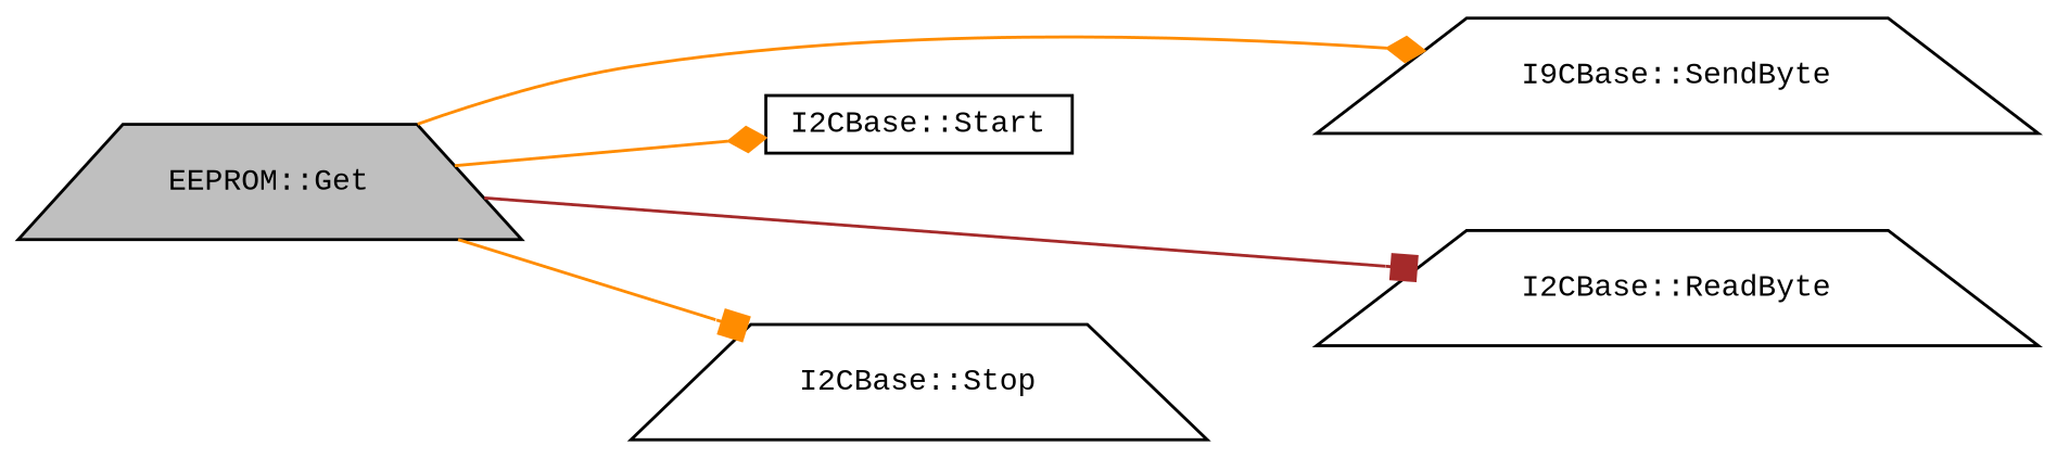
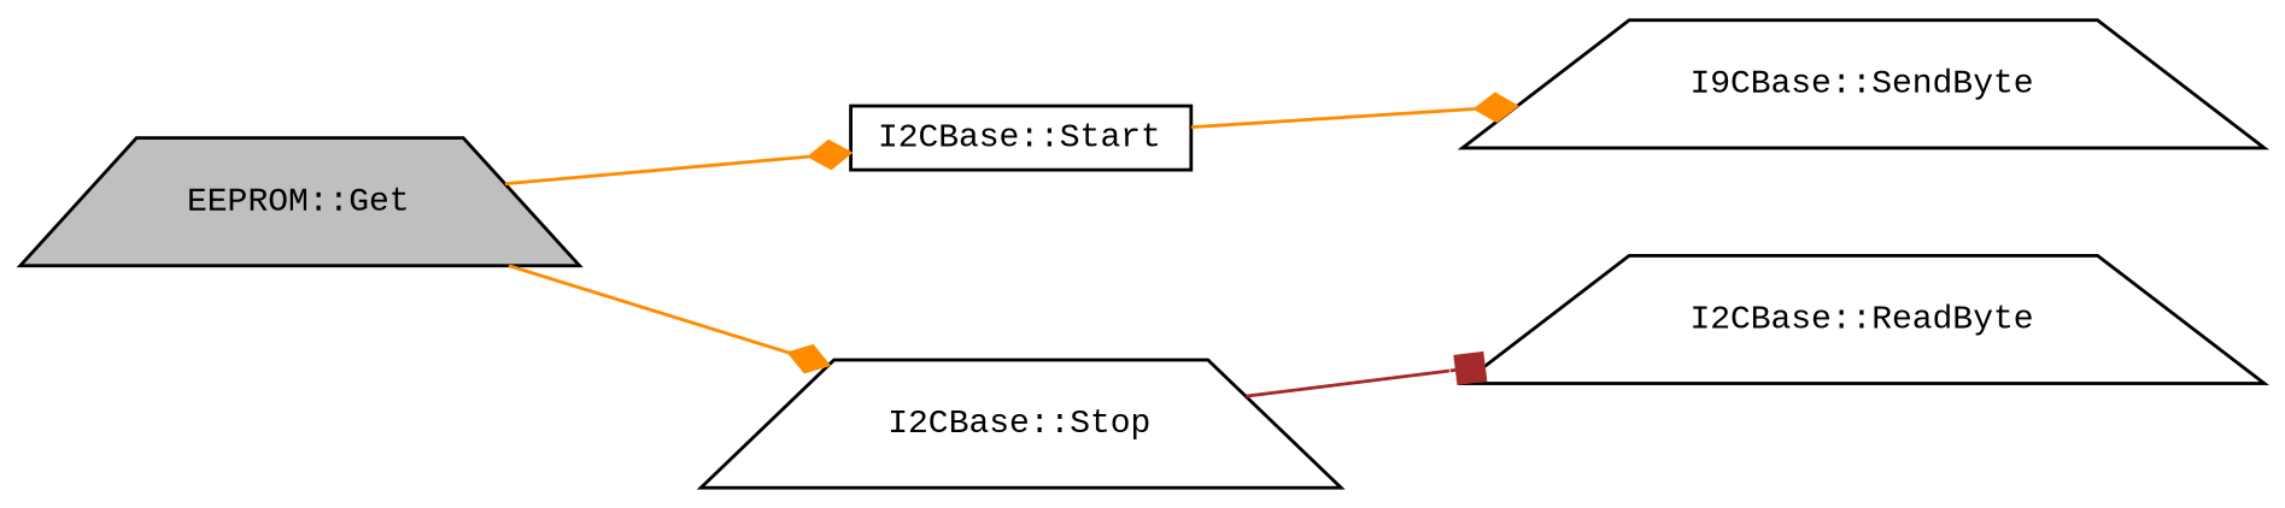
  digraph {
    fontname="Liberation Mono"
    rankdir=LR
    node [color=black fillcolor=white fontname="Liberation Mono" fontsize=10 shape=trapezium style=filled]
    edge [arrowhead=diamond color=darkorange fontname="Liberation Mono" fontsize=10 labelfontname=Helvetica labelfontsize=10 style=solid]
    n1 [fillcolor=grey75 fontcolor=black height=0.2 label="EEPROM::Get" width=0.4]
    n2 [height=0.2 label="I9CBase::SendByte" width=0.4]
    n3 [height=0.2 label="I2CBase::Start" shape=box width=0.4]
    n4 [height=0.2 label="I2CBase::ReadByte" width=0.4]
    n5 [height=0.2 label="I2CBase::Stop" width=0.4]
-   n1 -> n2
+   n3 -> n2
    n1 -> n3
-   n1 -> n4 [arrowhead=box color=brown]
-   n1 -> n5 [arrowhead=box]
+   n5 -> n4 [arrowhead=box color=brown]
+   n1 -> n5
  }
